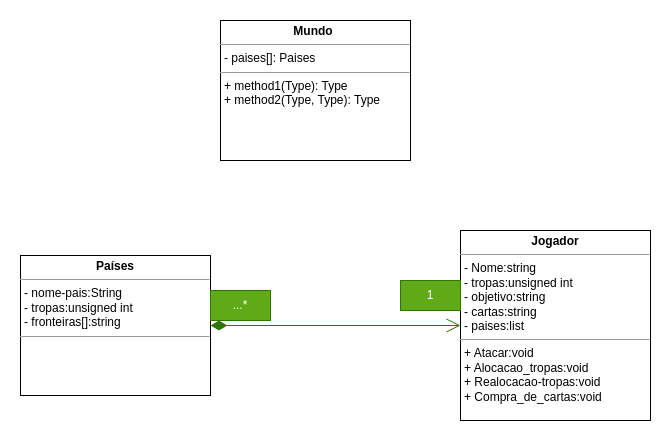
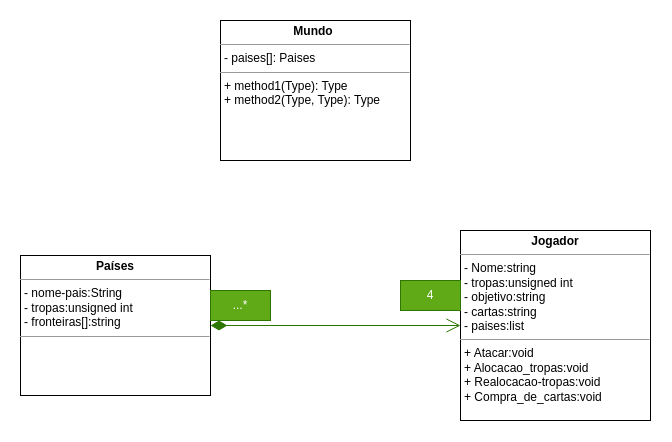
  <mxCell id="0" />
  <mxCell id="1" parent="0" />
  <mxCell id="2" value="&lt;p style=&quot;margin: 0px ; margin-top: 4px ; text-align: center&quot;&gt;&lt;b&gt;Países&lt;/b&gt;&lt;/p&gt;&lt;hr size=&quot;1&quot;&gt;&lt;p style=&quot;margin: 0px ; margin-left: 4px&quot;&gt;- nome-pais:String&lt;br&gt;- tropas:unsigned int&lt;/p&gt;&lt;p style=&quot;margin: 0px ; margin-left: 4px&quot;&gt;- fronteiras[]:string&lt;/p&gt;&lt;hr size=&quot;1&quot;&gt;&lt;p style=&quot;margin: 0px ; margin-left: 4px&quot;&gt;&lt;br&gt;&lt;/p&gt;" style="verticalAlign=top;align=left;overflow=fill;fontSize=12;fontFamily=Helvetica;html=1;" parent="1" vertex="1"><mxGeometry x="20" y="255" width="190" height="140" as="geometry" /></mxCell>
  <mxCell id="3" value="&lt;p style=&quot;margin: 0px ; margin-top: 4px ; text-align: center&quot;&gt;&lt;b&gt;Jogador&lt;/b&gt;&lt;/p&gt;&lt;hr size=&quot;1&quot;&gt;&lt;p style=&quot;margin: 0px ; margin-left: 4px&quot;&gt;- Nome:string&lt;/p&gt;&lt;p style=&quot;margin: 0px ; margin-left: 4px&quot;&gt;- tropas:unsigned int&lt;/p&gt;&lt;p style=&quot;margin: 0px ; margin-left: 4px&quot;&gt;- objetivo:string&lt;/p&gt;&lt;p style=&quot;margin: 0px ; margin-left: 4px&quot;&gt;- cartas:string&lt;/p&gt;&lt;p style=&quot;margin: 0px ; margin-left: 4px&quot;&gt;- paises:list&lt;/p&gt;&lt;hr size=&quot;1&quot;&gt;&lt;p style=&quot;margin: 0px ; margin-left: 4px&quot;&gt;+ Atacar:void&lt;br&gt;+ Alocacao_tropas:void&lt;/p&gt;&lt;p style=&quot;margin: 0px ; margin-left: 4px&quot;&gt;+ Realocacao-tropas:void&lt;/p&gt;&lt;p style=&quot;margin: 0px ; margin-left: 4px&quot;&gt;+ Compra_de_cartas:void&lt;/p&gt;" style="verticalAlign=top;align=left;overflow=fill;fontSize=12;fontFamily=Helvetica;html=1;" parent="1" vertex="1"><mxGeometry x="460" y="230" width="190" height="190" as="geometry" /></mxCell>
  <mxCell id="4" value="" style="endArrow=open;html=1;endSize=12;startArrow=diamondThin;startSize=14;startFill=1;edgeStyle=orthogonalEdgeStyle;align=left;verticalAlign=bottom;exitX=1;exitY=0.5;exitDx=0;exitDy=0;entryX=0;entryY=0.5;entryDx=0;entryDy=0;fillColor=#60a917;strokeColor=#2D7600;" parent="1" source="2" target="3" edge="1"><mxGeometry x="-0.476" y="-150" relative="1" as="geometry"><mxPoint x="270" y="300" as="sourcePoint" /><mxPoint x="430" y="300" as="targetPoint" /><mxPoint x="-95" y="140" as="offset" /></mxGeometry></mxCell>
  <mxCell id="5" value="&lt;font color=&quot;#ffffff&quot;&gt;...*&lt;/font&gt;" style="text;html=1;align=center;verticalAlign=middle;whiteSpace=wrap;rounded=0;fillColor=#60a917;fontColor=#ffffff;strokeColor=#2D7600;" parent="1" vertex="1"><mxGeometry x="210" y="290" width="60" height="30" as="geometry" /></mxCell>
- <mxCell id="6" value="1" style="text;html=1;strokeColor=#2D7600;fillColor=#60a917;align=center;verticalAlign=middle;whiteSpace=wrap;rounded=0;fontColor=#ffffff;" parent="1" vertex="1"><mxGeometry x="400" y="280" width="60" height="30" as="geometry" /></mxCell>
+ <mxCell id="6" value="4" style="text;html=1;strokeColor=#2D7600;fillColor=#60a917;align=center;verticalAlign=middle;whiteSpace=wrap;rounded=0;fontColor=#ffffff;" parent="1" vertex="1"><mxGeometry x="400" y="280" width="60" height="30" as="geometry" /></mxCell>
  <mxCell id="7" value="&lt;p style=&quot;margin: 0px ; margin-top: 4px ; text-align: center&quot;&gt;&lt;/p&gt;&lt;b style=&quot;text-align: center&quot;&gt;&lt;span style=&quot;white-space: pre&quot;&gt;&#09;&lt;/span&gt;&lt;span style=&quot;white-space: pre&quot;&gt;&#09;&lt;/span&gt;&amp;nbsp; &amp;nbsp; &amp;nbsp; Mundo&lt;/b&gt;&lt;hr size=&quot;1&quot;&gt;&lt;p style=&quot;margin: 0px ; margin-left: 4px&quot;&gt;- paises[]: Paises&lt;/p&gt;&lt;hr size=&quot;1&quot;&gt;&lt;p style=&quot;margin: 0px ; margin-left: 4px&quot;&gt;+ method1(Type): Type&lt;br&gt;+ method2(Type, Type): Type&lt;/p&gt;" style="verticalAlign=top;align=left;overflow=fill;fontSize=12;fontFamily=Helvetica;html=1;" parent="1" vertex="1"><mxGeometry x="220" y="20" width="190" height="140" as="geometry" /></mxCell>
